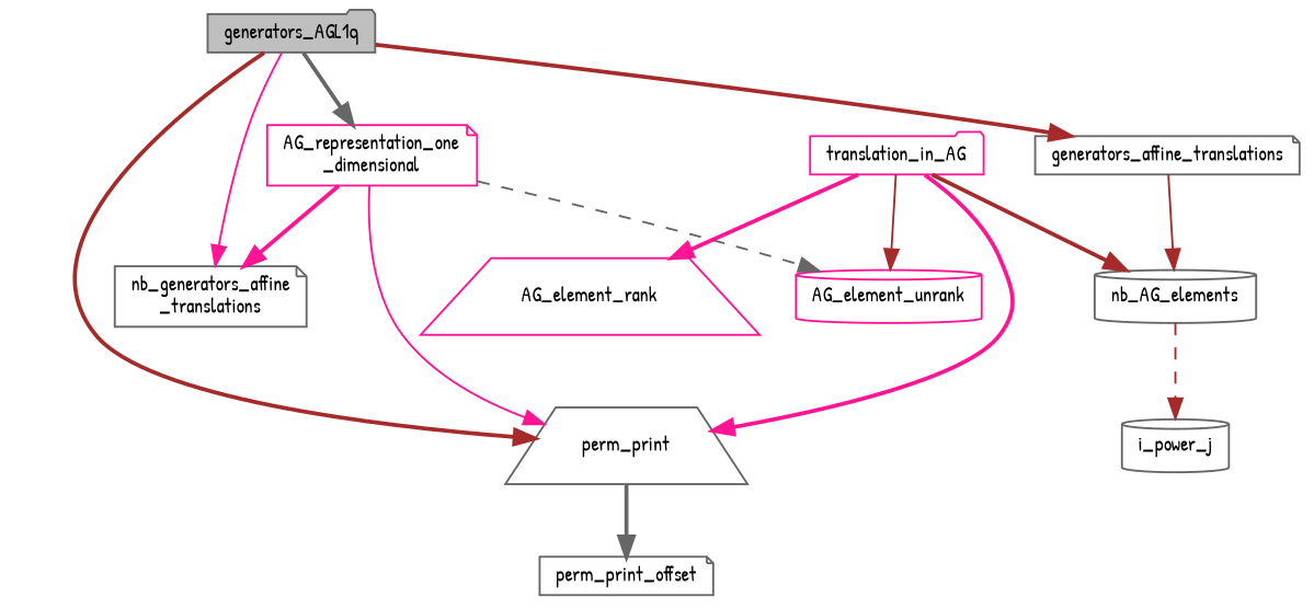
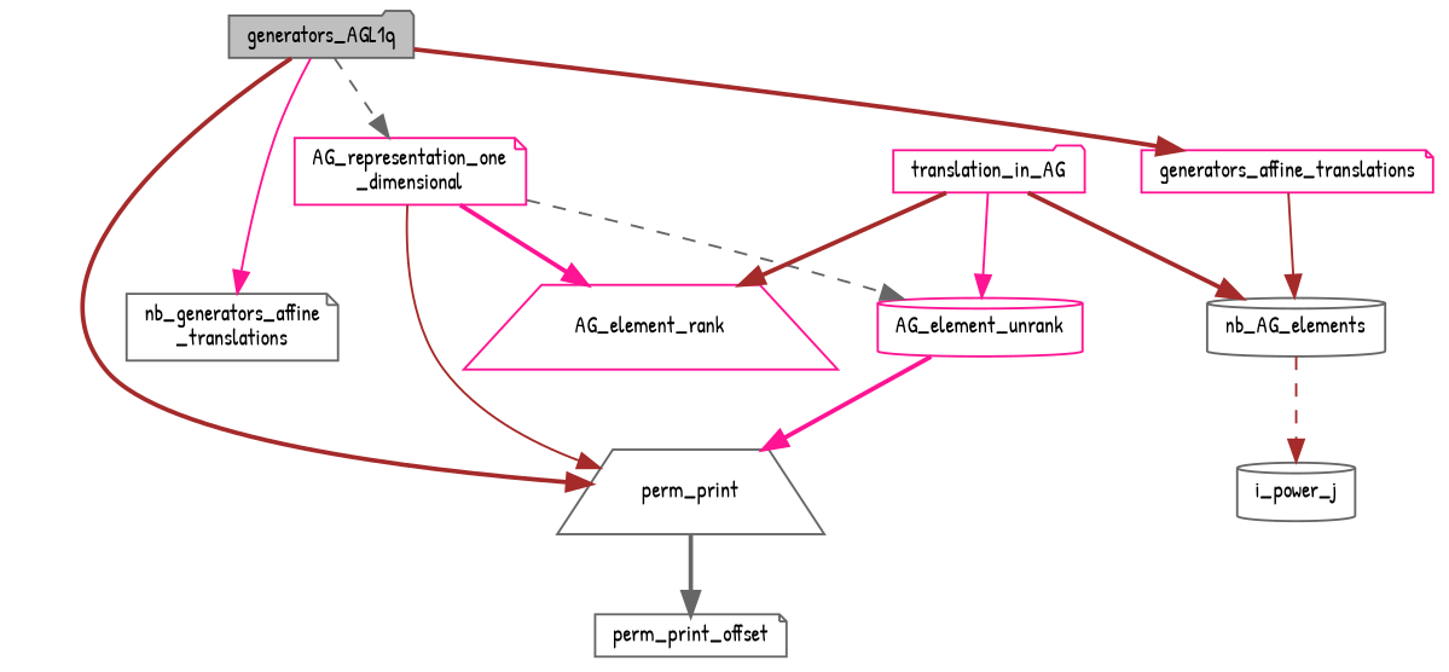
  digraph {
    fontname="Patrick Hand"
    rankdir=TB
    node [color=gray40 fillcolor=white fontname="Patrick Hand" fontsize=10 shape=note style=filled]
    edge [color=brown fontname="Patrick Hand" fontsize=10 labelfontname=Helvetica labelfontsize=10 style=bold]
    n1 [fillcolor=grey75 fontcolor=black height=0.2 label=generators_AGL1q shape=folder width=0.4]
    n2 [height=0.2 label="nb_generators_affine\l_translations" width=0.4]
-   n3 [height=0.2 label=generators_affine_translations width=0.4]
+   n3 [color=deeppink height=0.2 label=generators_affine_translations width=0.4]
    n4 [height=0.2 label=perm_print shape=trapezium width=0.4]
    n5 [color=deeppink height=0.2 label="AG_representation_one\l_dimensional" width=0.4]
    n6 [height=0.2 label=nb_AG_elements shape=cylinder width=0.4]
    n7 [height=0.2 label=perm_print_offset width=0.4]
    n8 [color=deeppink height=0.2 label=AG_element_unrank shape=cylinder width=0.4]
    n9 [color=deeppink height=0.2 label=AG_element_rank shape=trapezium width=0.4]
    n10 [height=0.2 label=i_power_j shape=cylinder width=0.4]
    n11 [color=deeppink height=0.2 label=translation_in_AG shape=folder width=0.4]
    n1 -> n2 [color=deeppink style=solid]
    n1 -> n3
    n1 -> n4
-   n1 -> n5 [color=gray40]
+   n1 -> n5 [color=gray40 style=dashed]
    n3 -> n6 [style=solid]
    n4 -> n7 [color=gray40]
-   n5 -> n4 [color=deeppink style=solid]
+   n5 -> n4 [style=solid]
    n5 -> n8 [color=gray40 style=dashed]
-   n5 -> n2 [color=deeppink]
+   n5 -> n9 [color=deeppink]
    n6 -> n10 [style=dashed]
-   n11 -> n4 [color=deeppink]
+   n8 -> n4 [color=deeppink]
    n11 -> n6
-   n11 -> n8 [style=solid]
-   n11 -> n9 [color=deeppink]
+   n11 -> n8 [color=deeppink style=solid]
+   n11 -> n9
  }
